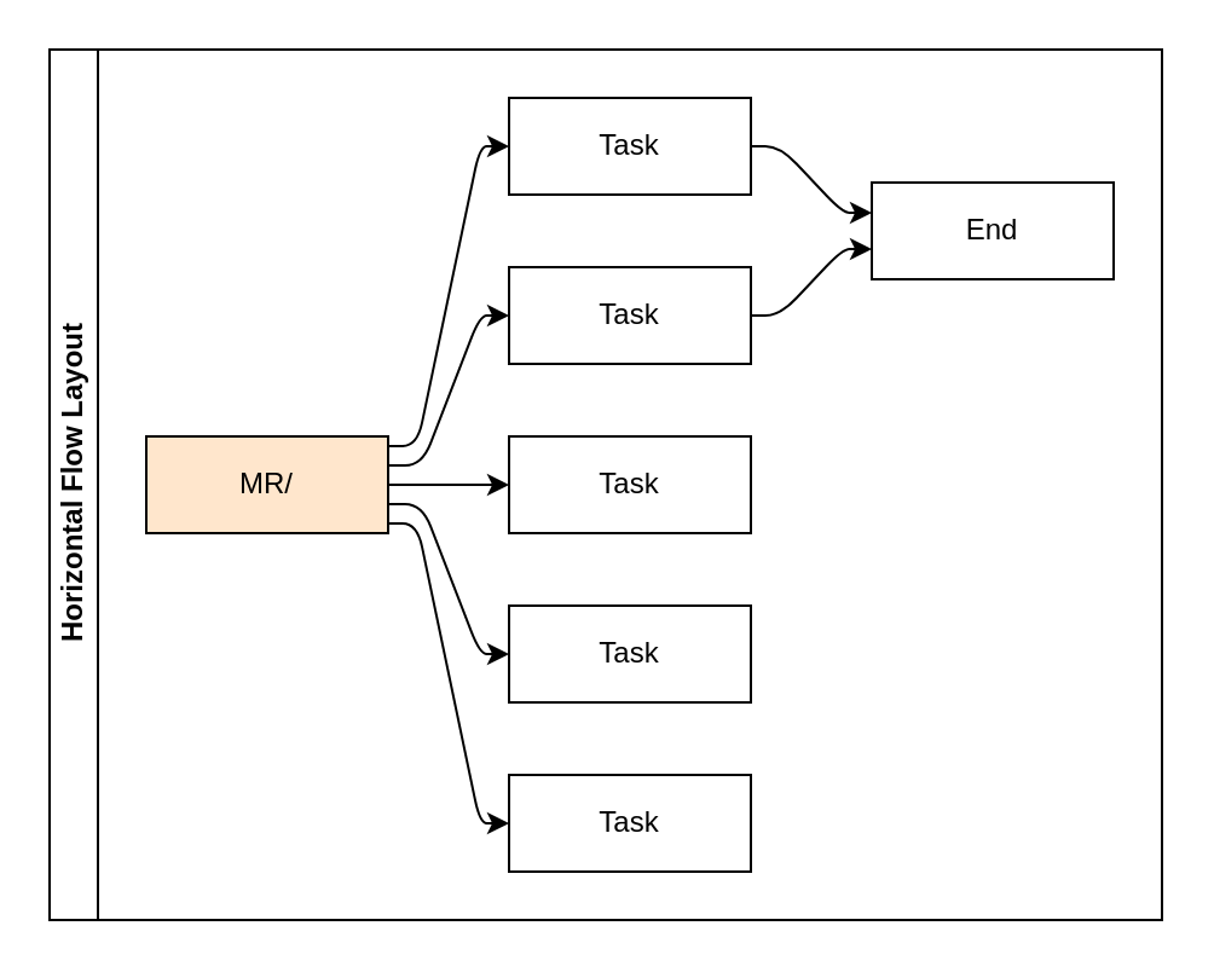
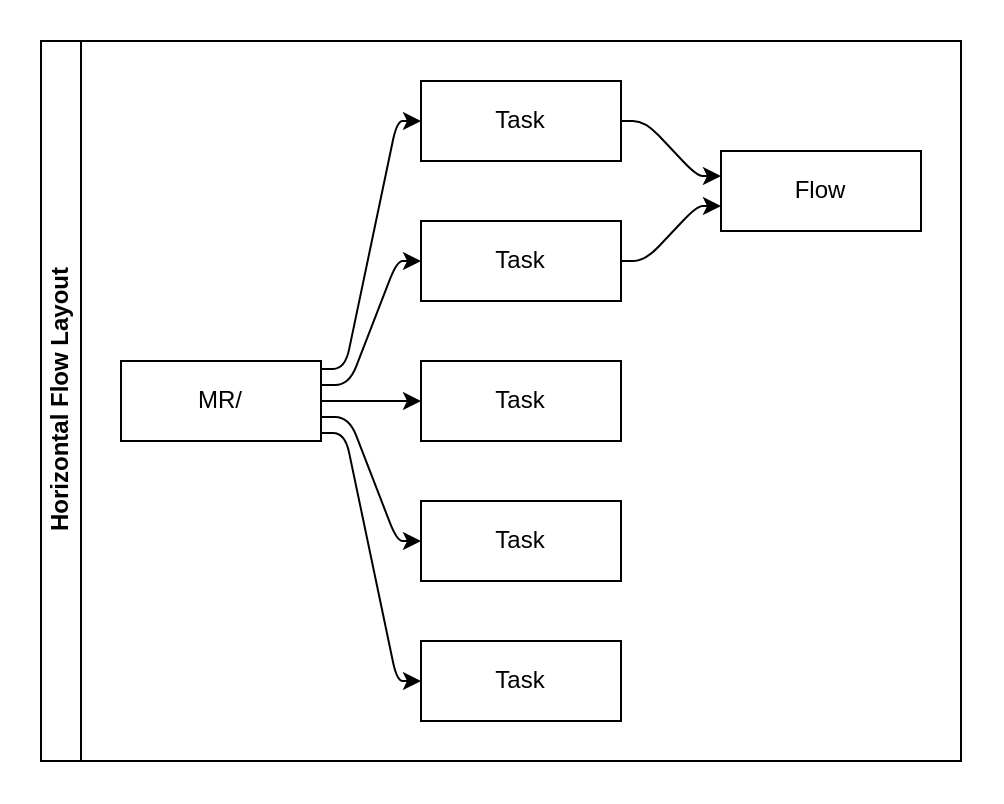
  <mxCell id="0" />
  <mxCell id="1" parent="0" />
  <mxCell id="2" value="Horizontal Flow Layout" style="swimlane;html=1;startSize=20;horizontal=0;childLayout=flowLayout;flowOrientation=west;resizable=0;interRankCellSpacing=50;containerType=tree;fontSize=12;" vertex="1" parent="1"><mxGeometry x="20" y="20" width="460" height="360" as="geometry" /></mxCell>
- <mxCell id="3" value="MR/" style="whiteSpace=wrap;html=1;fillColor=#ffe6cc;" vertex="1" parent="2"><mxGeometry x="40" y="160" width="100" height="40" as="geometry" /></mxCell>
+ <mxCell id="3" value="MR/" style="whiteSpace=wrap;html=1;" vertex="1" parent="2"><mxGeometry x="40" y="160" width="100" height="40" as="geometry" /></mxCell>
  <mxCell id="4" value="Task" style="whiteSpace=wrap;html=1;" vertex="1" parent="2"><mxGeometry x="190" y="20" width="100" height="40" as="geometry" /></mxCell>
  <mxCell id="5" value="" style="html=1;rounded=1;curved=0;sourcePerimeterSpacing=0;targetPerimeterSpacing=0;startSize=6;endSize=6;noEdgeStyle=1;orthogonal=1;" edge="1" parent="2" source="3" target="4"><mxGeometry relative="1" as="geometry"><Array as="points"><mxPoint x="152" y="164" /><mxPoint x="178" y="40" /></Array></mxGeometry></mxCell>
  <mxCell id="6" value="Task" style="whiteSpace=wrap;html=1;" vertex="1" parent="2"><mxGeometry x="190" y="90" width="100" height="40" as="geometry" /></mxCell>
  <mxCell id="7" value="" style="html=1;rounded=1;curved=0;sourcePerimeterSpacing=0;targetPerimeterSpacing=0;startSize=6;endSize=6;noEdgeStyle=1;orthogonal=1;" edge="1" parent="2" source="3" target="6"><mxGeometry relative="1" as="geometry"><Array as="points"><mxPoint x="154" y="172" /><mxPoint x="178" y="110" /></Array></mxGeometry></mxCell>
- <mxCell id="8" value="End" style="whiteSpace=wrap;html=1;" vertex="1" parent="2"><mxGeometry x="340" y="55" width="100" height="40" as="geometry" /></mxCell>
+ <mxCell id="8" value="Flow" style="whiteSpace=wrap;html=1;" vertex="1" parent="2"><mxGeometry x="340" y="55" width="100" height="40" as="geometry" /></mxCell>
  <mxCell id="9" value="" style="html=1;rounded=1;curved=0;sourcePerimeterSpacing=0;targetPerimeterSpacing=0;startSize=6;endSize=6;noEdgeStyle=1;orthogonal=1;" edge="1" parent="2" source="4" target="8"><mxGeometry relative="1" as="geometry"><Array as="points"><mxPoint x="302" y="40" /><mxPoint x="328" y="67.5" /></Array></mxGeometry></mxCell>
  <mxCell id="10" value="" style="html=1;rounded=1;curved=0;sourcePerimeterSpacing=0;targetPerimeterSpacing=0;startSize=6;endSize=6;noEdgeStyle=1;orthogonal=1;" edge="1" parent="2" source="6" target="8"><mxGeometry relative="1" as="geometry"><Array as="points"><mxPoint x="302" y="110" /><mxPoint x="328" y="82.5" /></Array></mxGeometry></mxCell>
  <mxCell id="11" value="" style="html=1;rounded=1;curved=0;sourcePerimeterSpacing=0;targetPerimeterSpacing=0;startSize=6;endSize=6;noEdgeStyle=1;orthogonal=1;" edge="1" target="12" source="3" parent="2"><mxGeometry relative="1" as="geometry"><mxPoint x="390" y="283" as="sourcePoint" /><Array as="points"><mxPoint x="156" y="180" /><mxPoint x="178" y="180" /></Array></mxGeometry></mxCell>
  <mxCell id="12" value="Task" style="whiteSpace=wrap;html=1;" vertex="1" parent="2"><mxGeometry x="190" y="160" width="100" height="40" as="geometry" /></mxCell>
  <mxCell id="13" value="" style="html=1;rounded=1;curved=0;sourcePerimeterSpacing=0;targetPerimeterSpacing=0;startSize=6;endSize=6;noEdgeStyle=1;orthogonal=1;" edge="1" target="14" source="3" parent="2"><mxGeometry relative="1" as="geometry"><mxPoint x="350" y="300" as="sourcePoint" /><Array as="points"><mxPoint x="154" y="188" /><mxPoint x="178" y="250" /></Array></mxGeometry></mxCell>
  <mxCell id="14" value="Task" style="whiteSpace=wrap;html=1;" vertex="1" parent="2"><mxGeometry x="190" y="230" width="100" height="40" as="geometry" /></mxCell>
  <mxCell id="15" value="" style="html=1;rounded=1;curved=0;sourcePerimeterSpacing=0;targetPerimeterSpacing=0;startSize=6;endSize=6;noEdgeStyle=1;orthogonal=1;" edge="1" target="16" source="3" parent="2"><mxGeometry relative="1" as="geometry"><mxPoint x="310" y="316" as="sourcePoint" /><Array as="points"><mxPoint x="152" y="196" /><mxPoint x="178" y="320" /></Array></mxGeometry></mxCell>
  <mxCell id="16" value="Task" style="whiteSpace=wrap;html=1;" vertex="1" parent="2"><mxGeometry x="190" y="300" width="100" height="40" as="geometry" /></mxCell>
